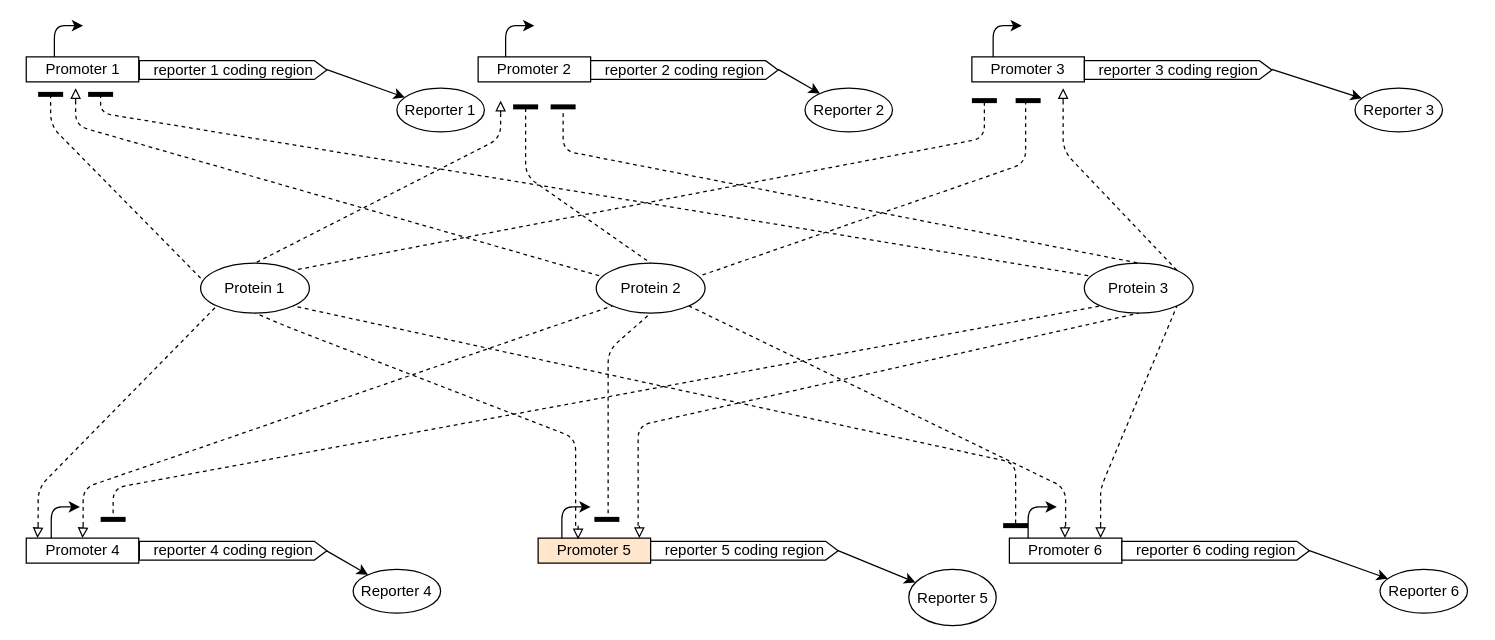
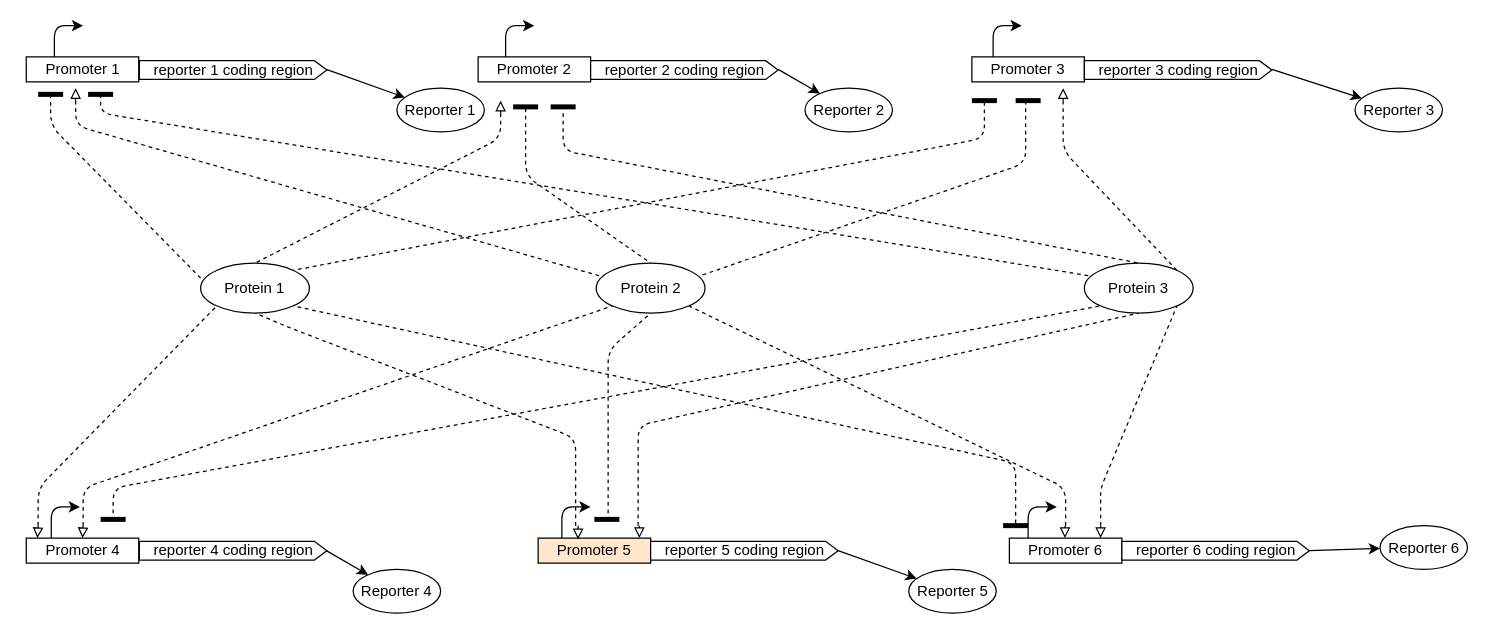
  <mxCell id="0" />
  <mxCell id="1" parent="0" />
  <mxCell id="2" value="Promoter 1" style="rounded=0;whiteSpace=wrap;html=1;" parent="1" vertex="1"><mxGeometry x="20.5" y="45" width="90" height="20" as="geometry" /></mxCell>
  <mxCell id="3" value="Protein 1" style="ellipse;whiteSpace=wrap;html=1;" parent="1" vertex="1"><mxGeometry x="160" y="210" width="87" height="40" as="geometry" /></mxCell>
  <mxCell id="4" value="Protein 2" style="ellipse;whiteSpace=wrap;html=1;" parent="1" vertex="1"><mxGeometry x="476.5" y="210" width="87" height="40" as="geometry" /></mxCell>
  <mxCell id="5" value="Protein 3" style="ellipse;whiteSpace=wrap;html=1;" parent="1" vertex="1"><mxGeometry x="867" y="210" width="87" height="40" as="geometry" /></mxCell>
  <mxCell id="6" value="" style="endArrow=none;dashed=1;html=1;exitX=0;exitY=0.3;exitDx=0;exitDy=0;exitPerimeter=0;" parent="1" source="3" target="7" edge="1"><mxGeometry width="50" height="50" relative="1" as="geometry"><mxPoint x="20" y="310" as="sourcePoint" /><mxPoint x="141" y="90" as="targetPoint" /><Array as="points"><mxPoint x="40" y="100" /></Array></mxGeometry></mxCell>
  <mxCell id="7" value="" style="line;strokeWidth=4;html=1;perimeter=backbonePerimeter;points=[];outlineConnect=0;" parent="1" vertex="1"><mxGeometry x="30" y="70" width="20" height="10" as="geometry" /></mxCell>
  <mxCell id="8" value="" style="endArrow=none;dashed=1;html=1;" parent="1" target="9" edge="1"><mxGeometry width="50" height="50" relative="1" as="geometry"><mxPoint x="870" y="220" as="sourcePoint" /><mxPoint x="201" y="100" as="targetPoint" /><Array as="points"><mxPoint x="80" y="90" /></Array></mxGeometry></mxCell>
  <mxCell id="9" value="" style="line;strokeWidth=4;html=1;perimeter=backbonePerimeter;points=[];outlineConnect=0;" parent="1" vertex="1"><mxGeometry x="70" y="70" width="20" height="10" as="geometry" /></mxCell>
  <mxCell id="10" value="" style="endArrow=none;dashed=1;html=1;entryX=0.063;entryY=0.275;entryDx=0;entryDy=0;entryPerimeter=0;" parent="1" target="4" edge="1"><mxGeometry width="50" height="50" relative="1" as="geometry"><mxPoint x="60" y="80" as="sourcePoint" /><mxPoint x="70" y="260" as="targetPoint" /><Array as="points"><mxPoint x="60" y="100" /></Array></mxGeometry></mxCell>
  <mxCell id="11" value="" style="endArrow=block;html=1;endFill=0;" parent="1" edge="1"><mxGeometry width="50" height="50" relative="1" as="geometry"><mxPoint x="60" y="80" as="sourcePoint" /><mxPoint x="60" y="70" as="targetPoint" /></mxGeometry></mxCell>
  <mxCell id="12" value="" style="endArrow=classic;html=1;exitX=1;exitY=0.5;exitDx=0;exitDy=0;" parent="1" target="13" edge="1"><mxGeometry width="50" height="50" relative="1" as="geometry"><mxPoint x="260.5" y="55" as="sourcePoint" /><mxPoint x="327" y="85" as="targetPoint" /></mxGeometry></mxCell>
  <mxCell id="13" value="Reporter 1" style="ellipse;whiteSpace=wrap;html=1;" parent="1" vertex="1"><mxGeometry x="317" y="70" width="70" height="35" as="geometry" /></mxCell>
  <mxCell id="14" value="Promoter 2" style="rounded=0;whiteSpace=wrap;html=1;" parent="1" vertex="1"><mxGeometry x="382" y="45" width="90" height="20" as="geometry" /></mxCell>
  <mxCell id="15" value="" style="endArrow=classic;html=1;exitX=1;exitY=0.5;exitDx=0;exitDy=0;" parent="1" target="16" edge="1"><mxGeometry width="50" height="50" relative="1" as="geometry"><mxPoint x="622" y="55" as="sourcePoint" /><mxPoint x="688.5" y="85" as="targetPoint" /></mxGeometry></mxCell>
  <mxCell id="16" value="Reporter 2" style="ellipse;whiteSpace=wrap;html=1;" parent="1" vertex="1"><mxGeometry x="643.5" y="70" width="70" height="35" as="geometry" /></mxCell>
  <mxCell id="17" value="" style="endArrow=none;dashed=1;html=1;entryX=0.5;entryY=0;entryDx=0;entryDy=0;" parent="1" target="3" edge="1"><mxGeometry width="50" height="50" relative="1" as="geometry"><mxPoint x="400" y="90" as="sourcePoint" /><mxPoint x="70" y="280" as="targetPoint" /><Array as="points"><mxPoint x="400" y="110" /></Array></mxGeometry></mxCell>
  <mxCell id="18" value="" style="line;strokeWidth=4;html=1;perimeter=backbonePerimeter;points=[];outlineConnect=0;" parent="1" vertex="1"><mxGeometry x="410" y="80" width="20" height="10" as="geometry" /></mxCell>
  <mxCell id="19" value="" style="endArrow=none;dashed=1;html=1;entryX=0.5;entryY=0;entryDx=0;entryDy=0;" parent="1" target="5" edge="1"><mxGeometry width="50" height="50" relative="1" as="geometry"><mxPoint x="450" y="90" as="sourcePoint" /><mxPoint x="70" y="280" as="targetPoint" /><Array as="points"><mxPoint x="450" y="120" /></Array></mxGeometry></mxCell>
  <mxCell id="20" value="" style="line;strokeWidth=4;html=1;perimeter=backbonePerimeter;points=[];outlineConnect=0;" parent="1" vertex="1"><mxGeometry x="440" y="80" width="20" height="10" as="geometry" /></mxCell>
  <mxCell id="21" value="" style="endArrow=none;dashed=1;html=1;entryX=1;entryY=0;entryDx=0;entryDy=0;" parent="1" target="5" edge="1"><mxGeometry width="50" height="50" relative="1" as="geometry"><mxPoint x="850" y="80" as="sourcePoint" /><mxPoint x="70" y="300" as="targetPoint" /><Array as="points"><mxPoint x="850" y="120" /></Array></mxGeometry></mxCell>
  <mxCell id="22" value="Promoter 3" style="rounded=0;whiteSpace=wrap;html=1;" parent="1" vertex="1"><mxGeometry x="777" y="45" width="90" height="20" as="geometry" /></mxCell>
  <mxCell id="23" value="" style="endArrow=classic;html=1;exitX=1;exitY=0.5;exitDx=0;exitDy=0;" parent="1" target="24" edge="1"><mxGeometry width="50" height="50" relative="1" as="geometry"><mxPoint x="1017" y="55" as="sourcePoint" /><mxPoint x="1083.5" y="85" as="targetPoint" /></mxGeometry></mxCell>
  <mxCell id="24" value="Reporter 3" style="ellipse;whiteSpace=wrap;html=1;" parent="1" vertex="1"><mxGeometry x="1083.5" y="70" width="70" height="35" as="geometry" /></mxCell>
  <mxCell id="25" value="" style="endArrow=none;dashed=1;html=1;entryX=1;entryY=0;entryDx=0;entryDy=0;" parent="1" target="3" edge="1" source="29"><mxGeometry width="50" height="50" relative="1" as="geometry"><mxPoint x="568" y="80" as="sourcePoint" /><mxPoint x="70" y="300" as="targetPoint" /><Array as="points"><mxPoint x="787" y="110" /></Array></mxGeometry></mxCell>
  <mxCell id="26" value="" style="endArrow=none;dashed=1;html=1;" parent="1" edge="1"><mxGeometry width="50" height="50" relative="1" as="geometry"><mxPoint x="820" y="80" as="sourcePoint" /><mxPoint x="560" y="220" as="targetPoint" /><Array as="points"><mxPoint x="820" y="130" /></Array></mxGeometry></mxCell>
  <mxCell id="27" value="" style="line;strokeWidth=4;html=1;perimeter=backbonePerimeter;points=[];outlineConnect=0;" parent="1" vertex="1"><mxGeometry x="812" y="75" width="20" height="10" as="geometry" /></mxCell>
  <mxCell id="28" value="" style="endArrow=none;dashed=1;html=1;entryX=0.5;entryY=0;entryDx=0;entryDy=0;" parent="1" target="4" edge="1" source="18"><mxGeometry width="50" height="50" relative="1" as="geometry"><mxPoint x="621" y="80" as="sourcePoint" /><mxPoint x="70" y="300" as="targetPoint" /><Array as="points"><mxPoint x="420" y="110" /><mxPoint x="420" y="140" /></Array></mxGeometry></mxCell>
  <mxCell id="29" value="" style="line;strokeWidth=4;html=1;perimeter=backbonePerimeter;points=[];outlineConnect=0;" parent="1" vertex="1"><mxGeometry x="777" y="75" width="20" height="10" as="geometry" /></mxCell>
  <mxCell id="30" value="Promoter 4" style="rounded=0;whiteSpace=wrap;html=1;" parent="1" vertex="1"><mxGeometry x="20.5" y="430" width="90" height="20" as="geometry" /></mxCell>
  <mxCell id="31" value="" style="endArrow=classic;html=1;exitX=1;exitY=0.5;exitDx=0;exitDy=0;" parent="1" target="32" edge="1"><mxGeometry width="50" height="50" relative="1" as="geometry"><mxPoint x="260.5" y="440" as="sourcePoint" /><mxPoint x="327" y="470" as="targetPoint" /></mxGeometry></mxCell>
  <mxCell id="32" value="Reporter 4" style="ellipse;whiteSpace=wrap;html=1;" parent="1" vertex="1"><mxGeometry x="282" y="455" width="70" height="35" as="geometry" /></mxCell>
  <mxCell id="33" value="" style="endArrow=none;dashed=1;html=1;entryX=0;entryY=1;entryDx=0;entryDy=0;" parent="1" target="3" edge="1"><mxGeometry width="50" height="50" relative="1" as="geometry"><mxPoint x="30" y="420" as="sourcePoint" /><mxPoint x="70" y="510" as="targetPoint" /><Array as="points"><mxPoint x="30" y="390" /></Array></mxGeometry></mxCell>
  <mxCell id="34" value="" style="endArrow=none;dashed=1;html=1;entryX=0;entryY=1;entryDx=0;entryDy=0;" parent="1" target="4" edge="1"><mxGeometry width="50" height="50" relative="1" as="geometry"><mxPoint x="66" y="420" as="sourcePoint" /><mxPoint x="70" y="510" as="targetPoint" /><Array as="points"><mxPoint x="66" y="390" /></Array></mxGeometry></mxCell>
  <mxCell id="35" value="" style="endArrow=block;html=1;entryX=0.5;entryY=0;entryDx=0;entryDy=0;endFill=0;" parent="1" target="30" edge="1"><mxGeometry width="50" height="50" relative="1" as="geometry"><mxPoint x="66" y="420" as="sourcePoint" /><mxPoint x="70" y="510" as="targetPoint" /></mxGeometry></mxCell>
  <mxCell id="36" value="" style="endArrow=none;dashed=1;html=1;entryX=0;entryY=1;entryDx=0;entryDy=0;" parent="1" target="5" edge="1"><mxGeometry width="50" height="50" relative="1" as="geometry"><mxPoint x="90" y="410" as="sourcePoint" /><mxPoint x="70" y="510" as="targetPoint" /><Array as="points"><mxPoint x="90" y="390" /></Array></mxGeometry></mxCell>
  <mxCell id="37" value="" style="line;strokeWidth=4;html=1;perimeter=backbonePerimeter;points=[];outlineConnect=0;" parent="1" vertex="1"><mxGeometry x="80" y="410" width="20" height="10" as="geometry" /></mxCell>
  <mxCell id="38" value="Promoter 5" style="rounded=0;whiteSpace=wrap;html=1;fillColor=#ffe6cc;" parent="1" vertex="1"><mxGeometry x="430" y="430" width="90" height="20" as="geometry" /></mxCell>
  <mxCell id="39" value="" style="endArrow=classic;html=1;exitX=1;exitY=0.5;exitDx=0;exitDy=0;" parent="1" target="40" edge="1"><mxGeometry width="50" height="50" relative="1" as="geometry"><mxPoint x="670" y="440" as="sourcePoint" /><mxPoint x="736.5" y="470" as="targetPoint" /></mxGeometry></mxCell>
- <mxCell id="40" value="Reporter 5" style="ellipse;whiteSpace=wrap;html=1;" parent="1" vertex="1"><mxGeometry x="726.5" y="455" width="70" height="45" as="geometry" /></mxCell>
+ <mxCell id="40" value="Reporter 5" style="ellipse;whiteSpace=wrap;html=1;" parent="1" vertex="1"><mxGeometry x="726.5" y="455" width="70" height="35" as="geometry" /></mxCell>
  <mxCell id="41" value="" style="endArrow=none;dashed=1;html=1;" parent="1" edge="1"><mxGeometry width="50" height="50" relative="1" as="geometry"><mxPoint x="460" y="420" as="sourcePoint" /><mxPoint x="204" y="250" as="targetPoint" /><Array as="points"><mxPoint x="460" y="350" /><mxPoint x="227" y="260" /></Array></mxGeometry></mxCell>
  <mxCell id="42" value="" style="endArrow=block;html=1;endFill=0;" parent="1" edge="1"><mxGeometry width="50" height="50" relative="1" as="geometry"><mxPoint x="462" y="420" as="sourcePoint" /><mxPoint x="462" y="431" as="targetPoint" /><Array as="points"><mxPoint x="462" y="420" /></Array></mxGeometry></mxCell>
  <mxCell id="43" value="" style="endArrow=none;dashed=1;html=1;" parent="1" edge="1"><mxGeometry width="50" height="50" relative="1" as="geometry"><mxPoint x="486" y="410" as="sourcePoint" /><mxPoint x="520" y="250" as="targetPoint" /><Array as="points"><mxPoint x="486" y="340" /><mxPoint x="486" y="280" /></Array></mxGeometry></mxCell>
  <mxCell id="44" value="" style="line;strokeWidth=4;html=1;perimeter=backbonePerimeter;points=[];outlineConnect=0;" parent="1" vertex="1"><mxGeometry x="475" y="410" width="20" height="10" as="geometry" /></mxCell>
  <mxCell id="45" value="" style="endArrow=none;dashed=1;html=1;entryX=0.5;entryY=1;entryDx=0;entryDy=0;" parent="1" target="5" edge="1"><mxGeometry width="50" height="50" relative="1" as="geometry"><mxPoint x="510" y="420" as="sourcePoint" /><mxPoint x="70" y="510" as="targetPoint" /><Array as="points"><mxPoint x="510" y="370" /><mxPoint x="510" y="340" /></Array></mxGeometry></mxCell>
  <mxCell id="46" value="" style="endArrow=block;html=1;entryX=0.9;entryY=0;entryDx=0;entryDy=0;entryPerimeter=0;endFill=0;" parent="1" target="38" edge="1"><mxGeometry width="50" height="50" relative="1" as="geometry"><mxPoint x="511" y="420" as="sourcePoint" /><mxPoint x="70" y="510" as="targetPoint" /></mxGeometry></mxCell>
  <mxCell id="47" value="Promoter 6" style="rounded=0;whiteSpace=wrap;html=1;" parent="1" vertex="1"><mxGeometry x="807" y="430" width="90" height="20" as="geometry" /></mxCell>
  <mxCell id="48" value="" style="endArrow=classic;html=1;exitX=1;exitY=0.5;exitDx=0;exitDy=0;" parent="1" target="49" edge="1"><mxGeometry width="50" height="50" relative="1" as="geometry"><mxPoint x="1047" y="440" as="sourcePoint" /><mxPoint x="1113.5" y="470" as="targetPoint" /></mxGeometry></mxCell>
- <mxCell id="49" value="Reporter 6" style="ellipse;whiteSpace=wrap;html=1;" parent="1" vertex="1"><mxGeometry x="1103.5" y="455" width="70" height="35" as="geometry" /></mxCell>
+ <mxCell id="49" value="Reporter 6" style="ellipse;whiteSpace=wrap;html=1;" parent="1" vertex="1"><mxGeometry x="1103.5" y="420" width="70" height="35" as="geometry" /></mxCell>
  <mxCell id="50" value="" style="endArrow=none;dashed=1;html=1;entryX=1;entryY=1;entryDx=0;entryDy=0;" parent="1" target="5" edge="1"><mxGeometry width="50" height="50" relative="1" as="geometry"><mxPoint x="880" y="420" as="sourcePoint" /><mxPoint x="90" y="510" as="targetPoint" /><Array as="points"><mxPoint x="880" y="410" /><mxPoint x="880" y="390" /></Array></mxGeometry></mxCell>
  <mxCell id="51" value="" style="endArrow=none;dashed=1;html=1;entryX=1;entryY=1;entryDx=0;entryDy=0;" parent="1" target="4" edge="1"><mxGeometry width="50" height="50" relative="1" as="geometry"><mxPoint x="852" y="420" as="sourcePoint" /><mxPoint x="90" y="510" as="targetPoint" /><Array as="points"><mxPoint x="852" y="390" /></Array></mxGeometry></mxCell>
  <mxCell id="52" value="" style="endArrow=none;dashed=1;html=1;entryX=1;entryY=1;entryDx=0;entryDy=0;exitX=0.5;exitY=0.3;exitDx=0;exitDy=0;exitPerimeter=0;" parent="1" target="3" edge="1" source="53"><mxGeometry width="50" height="50" relative="1" as="geometry"><mxPoint x="610" y="340" as="sourcePoint" /><mxPoint x="200" y="270" as="targetPoint" /><Array as="points"><mxPoint x="812" y="370" /></Array></mxGeometry></mxCell>
  <mxCell id="53" value="" style="line;strokeWidth=4;html=1;perimeter=backbonePerimeter;points=[];outlineConnect=0;" parent="1" vertex="1"><mxGeometry x="802" y="415" width="20" height="10" as="geometry" /></mxCell>
  <mxCell id="54" value="" style="endArrow=classic;html=1;exitX=0.25;exitY=0;exitDx=0;exitDy=0;" edge="1" parent="1" source="2"><mxGeometry width="50" height="50" relative="1" as="geometry"><mxPoint x="10" y="150" as="sourcePoint" /><mxPoint x="66" y="20" as="targetPoint" /><Array as="points"><mxPoint x="43" y="20" /></Array></mxGeometry></mxCell>
  <mxCell id="55" value="" style="endArrow=classic;html=1;exitX=0.25;exitY=0;exitDx=0;exitDy=0;" edge="1" parent="1"><mxGeometry width="50" height="50" relative="1" as="geometry"><mxPoint x="40.5" y="430" as="sourcePoint" /><mxPoint x="63.5" y="405" as="targetPoint" /><Array as="points"><mxPoint x="40.5" y="405" /></Array></mxGeometry></mxCell>
  <mxCell id="56" value="" style="endArrow=classic;html=1;exitX=0.25;exitY=0;exitDx=0;exitDy=0;" edge="1" parent="1"><mxGeometry width="50" height="50" relative="1" as="geometry"><mxPoint x="404" y="45" as="sourcePoint" /><mxPoint x="427" y="20" as="targetPoint" /><Array as="points"><mxPoint x="404" y="20" /></Array></mxGeometry></mxCell>
  <mxCell id="57" value="" style="endArrow=classic;html=1;exitX=0.25;exitY=0;exitDx=0;exitDy=0;" edge="1" parent="1"><mxGeometry width="50" height="50" relative="1" as="geometry"><mxPoint x="794" y="45" as="sourcePoint" /><mxPoint x="817" y="20" as="targetPoint" /><Array as="points"><mxPoint x="794" y="20" /></Array></mxGeometry></mxCell>
  <mxCell id="58" value="" style="endArrow=classic;html=1;exitX=0.25;exitY=0;exitDx=0;exitDy=0;" edge="1" parent="1"><mxGeometry width="50" height="50" relative="1" as="geometry"><mxPoint x="449" y="430" as="sourcePoint" /><mxPoint x="472" y="405" as="targetPoint" /><Array as="points"><mxPoint x="449" y="405" /></Array></mxGeometry></mxCell>
  <mxCell id="59" value="" style="endArrow=classic;html=1;exitX=0.25;exitY=0;exitDx=0;exitDy=0;" edge="1" parent="1"><mxGeometry width="50" height="50" relative="1" as="geometry"><mxPoint x="822" y="430" as="sourcePoint" /><mxPoint x="845" y="405" as="targetPoint" /><Array as="points"><mxPoint x="822" y="405" /></Array></mxGeometry></mxCell>
  <mxCell id="60" value="" style="endArrow=block;html=1;endFill=0;" edge="1" parent="1"><mxGeometry width="50" height="50" relative="1" as="geometry"><mxPoint x="850" y="80" as="sourcePoint" /><mxPoint x="850" y="70" as="targetPoint" /></mxGeometry></mxCell>
  <mxCell id="61" value="" style="endArrow=block;html=1;endFill=0;" edge="1" parent="1"><mxGeometry width="50" height="50" relative="1" as="geometry"><mxPoint x="400" y="90" as="sourcePoint" /><mxPoint x="400" y="80" as="targetPoint" /></mxGeometry></mxCell>
  <mxCell id="62" value="" style="endArrow=block;html=1;entryX=0.5;entryY=0;entryDx=0;entryDy=0;endFill=0;" edge="1" parent="1"><mxGeometry width="50" height="50" relative="1" as="geometry"><mxPoint x="30" y="420" as="sourcePoint" /><mxPoint x="29.5" y="430" as="targetPoint" /></mxGeometry></mxCell>
  <mxCell id="63" value="" style="endArrow=block;html=1;entryX=0.9;entryY=0;entryDx=0;entryDy=0;entryPerimeter=0;endFill=0;" edge="1" parent="1"><mxGeometry width="50" height="50" relative="1" as="geometry"><mxPoint x="851.5" y="420" as="sourcePoint" /><mxPoint x="851.5" y="430" as="targetPoint" /></mxGeometry></mxCell>
  <mxCell id="64" value="" style="endArrow=block;html=1;entryX=0.9;entryY=0;entryDx=0;entryDy=0;entryPerimeter=0;endFill=0;" edge="1" parent="1"><mxGeometry width="50" height="50" relative="1" as="geometry"><mxPoint x="880" y="420" as="sourcePoint" /><mxPoint x="880" y="430" as="targetPoint" /></mxGeometry></mxCell>
  <mxCell id="65" value="reporter 1 coding region" style="html=1;shadow=0;dashed=0;align=center;verticalAlign=middle;shape=mxgraph.arrows2.arrow;dy=0;dx=10;notch=0;" vertex="1" parent="1"><mxGeometry x="111" y="48" width="150" height="15" as="geometry" /></mxCell>
  <mxCell id="66" value="reporter 2 coding region" style="html=1;shadow=0;dashed=0;align=center;verticalAlign=middle;shape=mxgraph.arrows2.arrow;dy=0;dx=10;notch=0;" vertex="1" parent="1"><mxGeometry x="472" y="48" width="150" height="15" as="geometry" /></mxCell>
  <mxCell id="67" value="reporter 3 coding region" style="html=1;shadow=0;dashed=0;align=center;verticalAlign=middle;shape=mxgraph.arrows2.arrow;dy=0;dx=10;notch=0;" vertex="1" parent="1"><mxGeometry x="867" y="48" width="150" height="15" as="geometry" /></mxCell>
  <mxCell id="68" value="reporter 6 coding region" style="html=1;shadow=0;dashed=0;align=center;verticalAlign=middle;shape=mxgraph.arrows2.arrow;dy=0;dx=10;notch=0;" vertex="1" parent="1"><mxGeometry x="897" y="432.5" width="150" height="15" as="geometry" /></mxCell>
  <mxCell id="69" value="reporter 5 coding region" style="html=1;shadow=0;dashed=0;align=center;verticalAlign=middle;shape=mxgraph.arrows2.arrow;dy=0;dx=10;notch=0;" vertex="1" parent="1"><mxGeometry x="520" y="432.5" width="150" height="15" as="geometry" /></mxCell>
  <mxCell id="70" value="reporter 4 coding region" style="html=1;shadow=0;dashed=0;align=center;verticalAlign=middle;shape=mxgraph.arrows2.arrow;dy=0;dx=10;notch=0;" vertex="1" parent="1"><mxGeometry x="111" y="432.5" width="150" height="15" as="geometry" /></mxCell>
